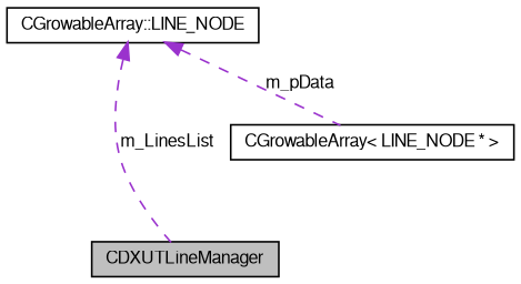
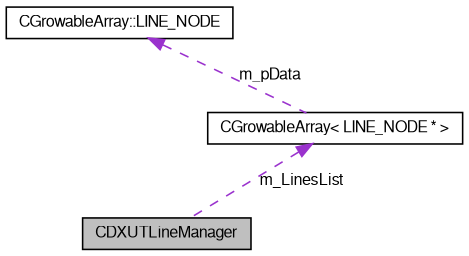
  digraph {
    node [color=black fillcolor=white fontname=FreeSans fontsize=10 shape=record style=filled]
    edge [color=darkorchid3 dir=back fontname=FreeSans fontsize=10 labelfontname=FreeSans labelfontsize=10 style=dashed]
    n1 [fillcolor=grey75 fontcolor=black height=0.2 label=CDXUTLineManager width=0.4]
    n2 [height=0.2 label="CGrowableArray\< LINE_NODE * \>" width=0.4]
    n3 [height=0.2 label="CGrowableArray::LINE_NODE" width=0.4]
-   n3 -> n1 [label=m_LinesList]
+   n2 -> n1 [label=m_LinesList]
    n3 -> n2 [label=m_pData]
  }
